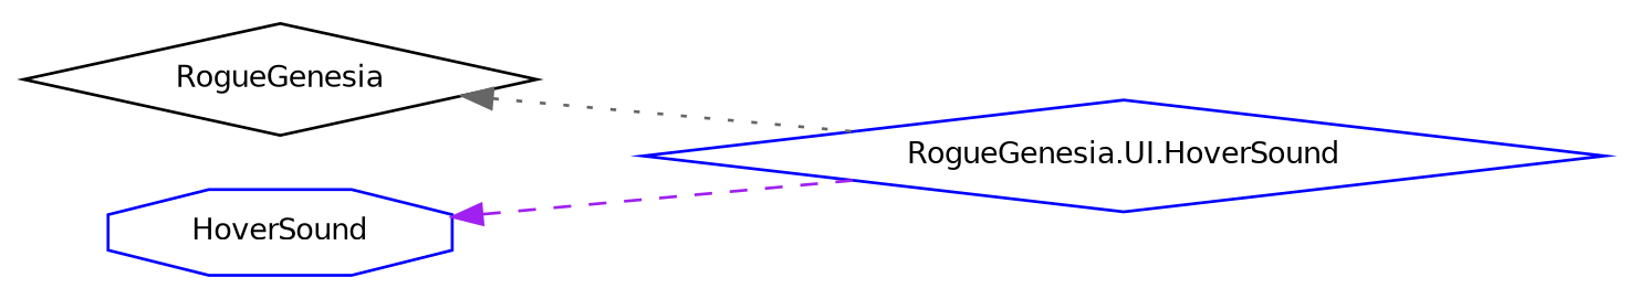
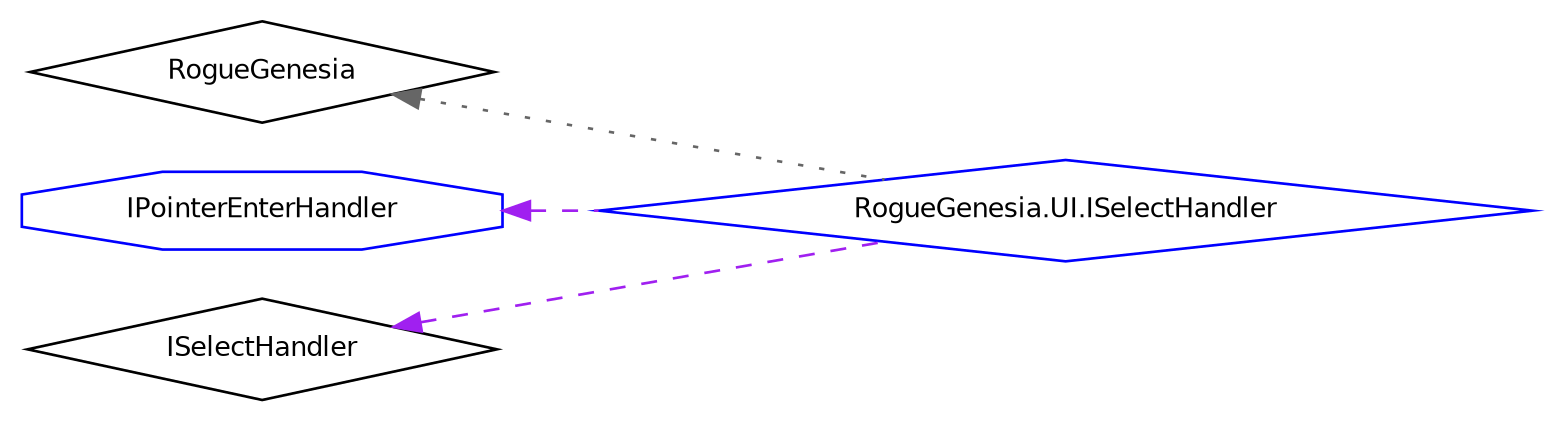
  digraph {
    rankdir=LR
    node [color=blue fillcolor=white fontname=Helvetica fontsize=10 shape=diamond style=filled]
    edge [color=purple dir=back fontname=Helvetica fontsize=10 labelfontname=Helvetica labelfontsize=10 style=dashed]
-   n1 [fontcolor=black height=0.2 label="RogueGenesia.UI.HoverSound" width=0.4]
+   n1 [fontcolor=black height=0.2 label="RogueGenesia.UI.ISelectHandler" width=0.4]
    n2 [color=black height=0.2 label=RogueGenesia width=0.4]
-   n3 [height=0.2 label=HoverSound shape=octagon width=0.4]
+   n3 [height=0.2 label=IPointerEnterHandler shape=octagon width=0.4]
+   n4 [color=black height=0.2 label=ISelectHandler width=0.4]
    n2 -> n1 [color=gray40 style=dotted]
    n3 -> n1
+   n4 -> n1
  }
